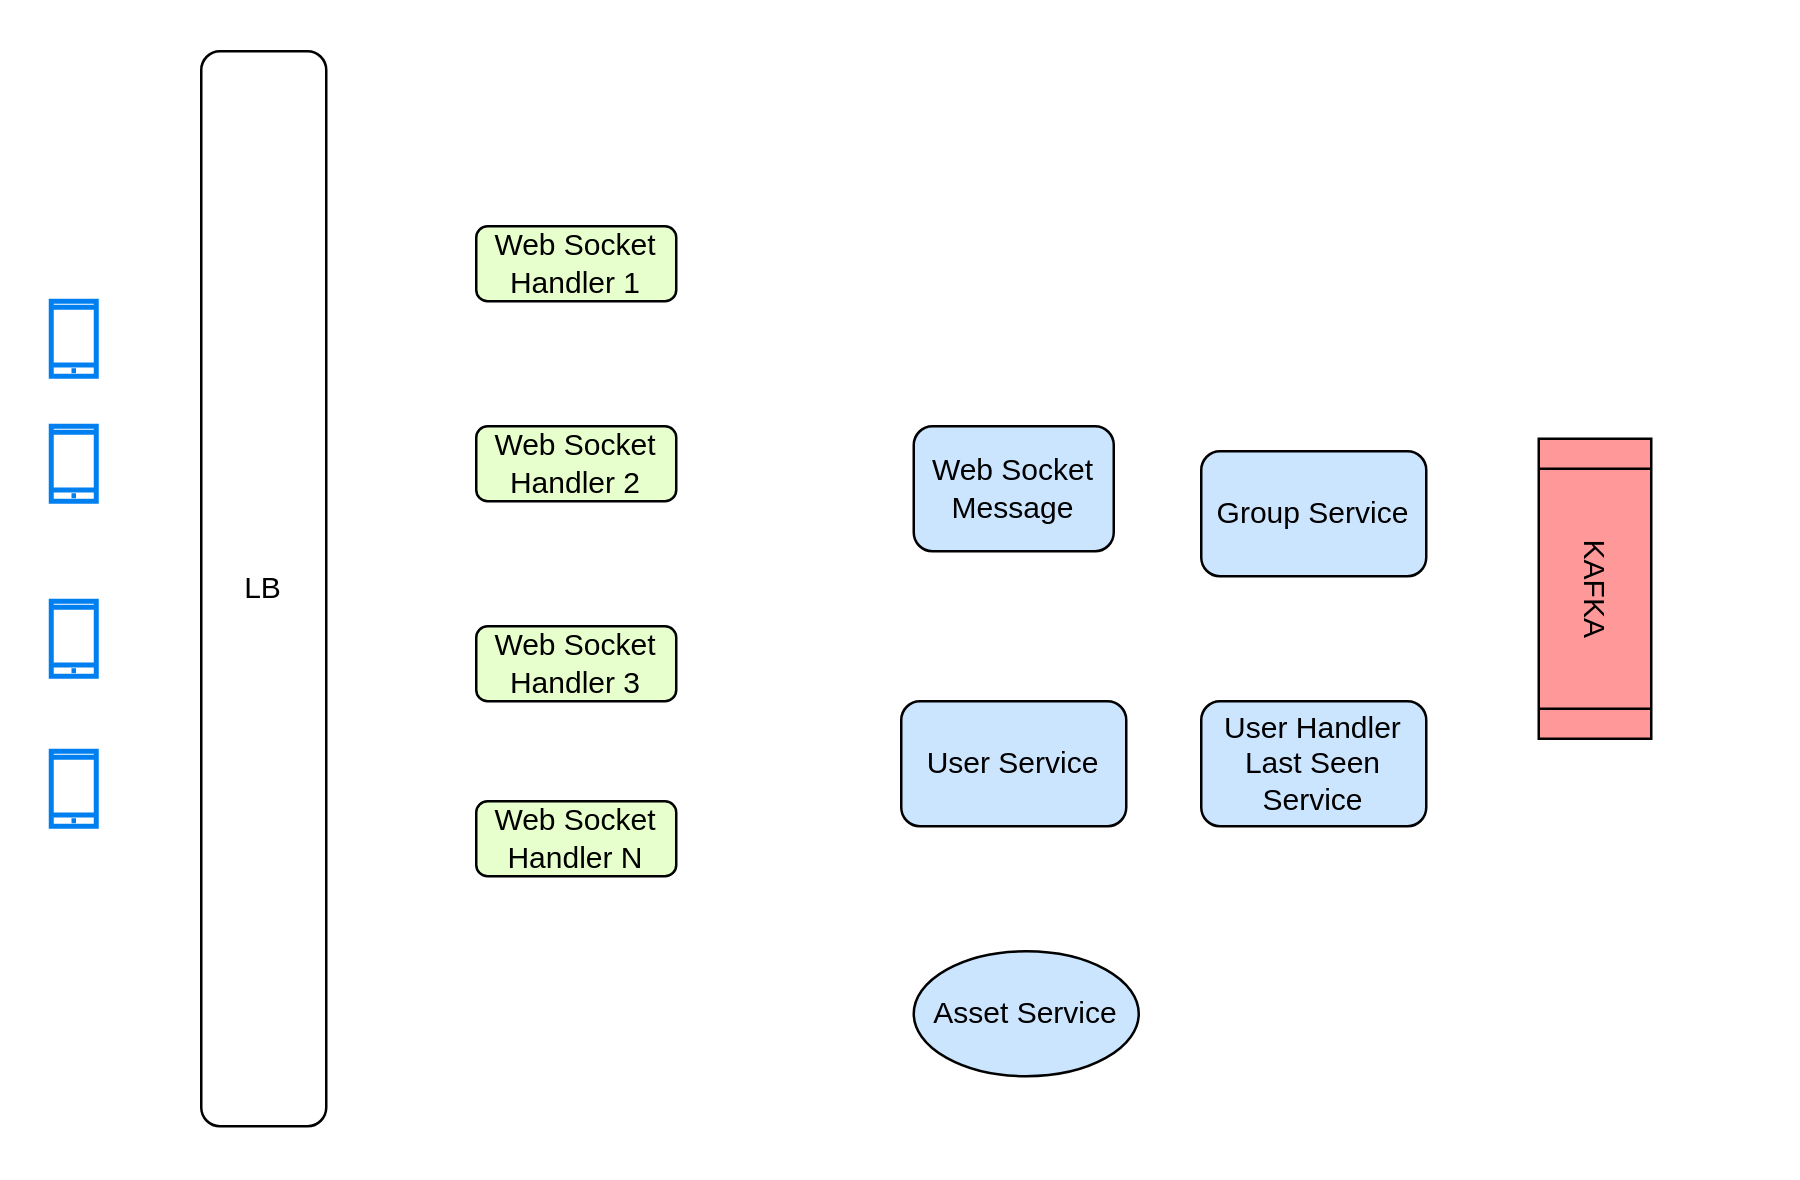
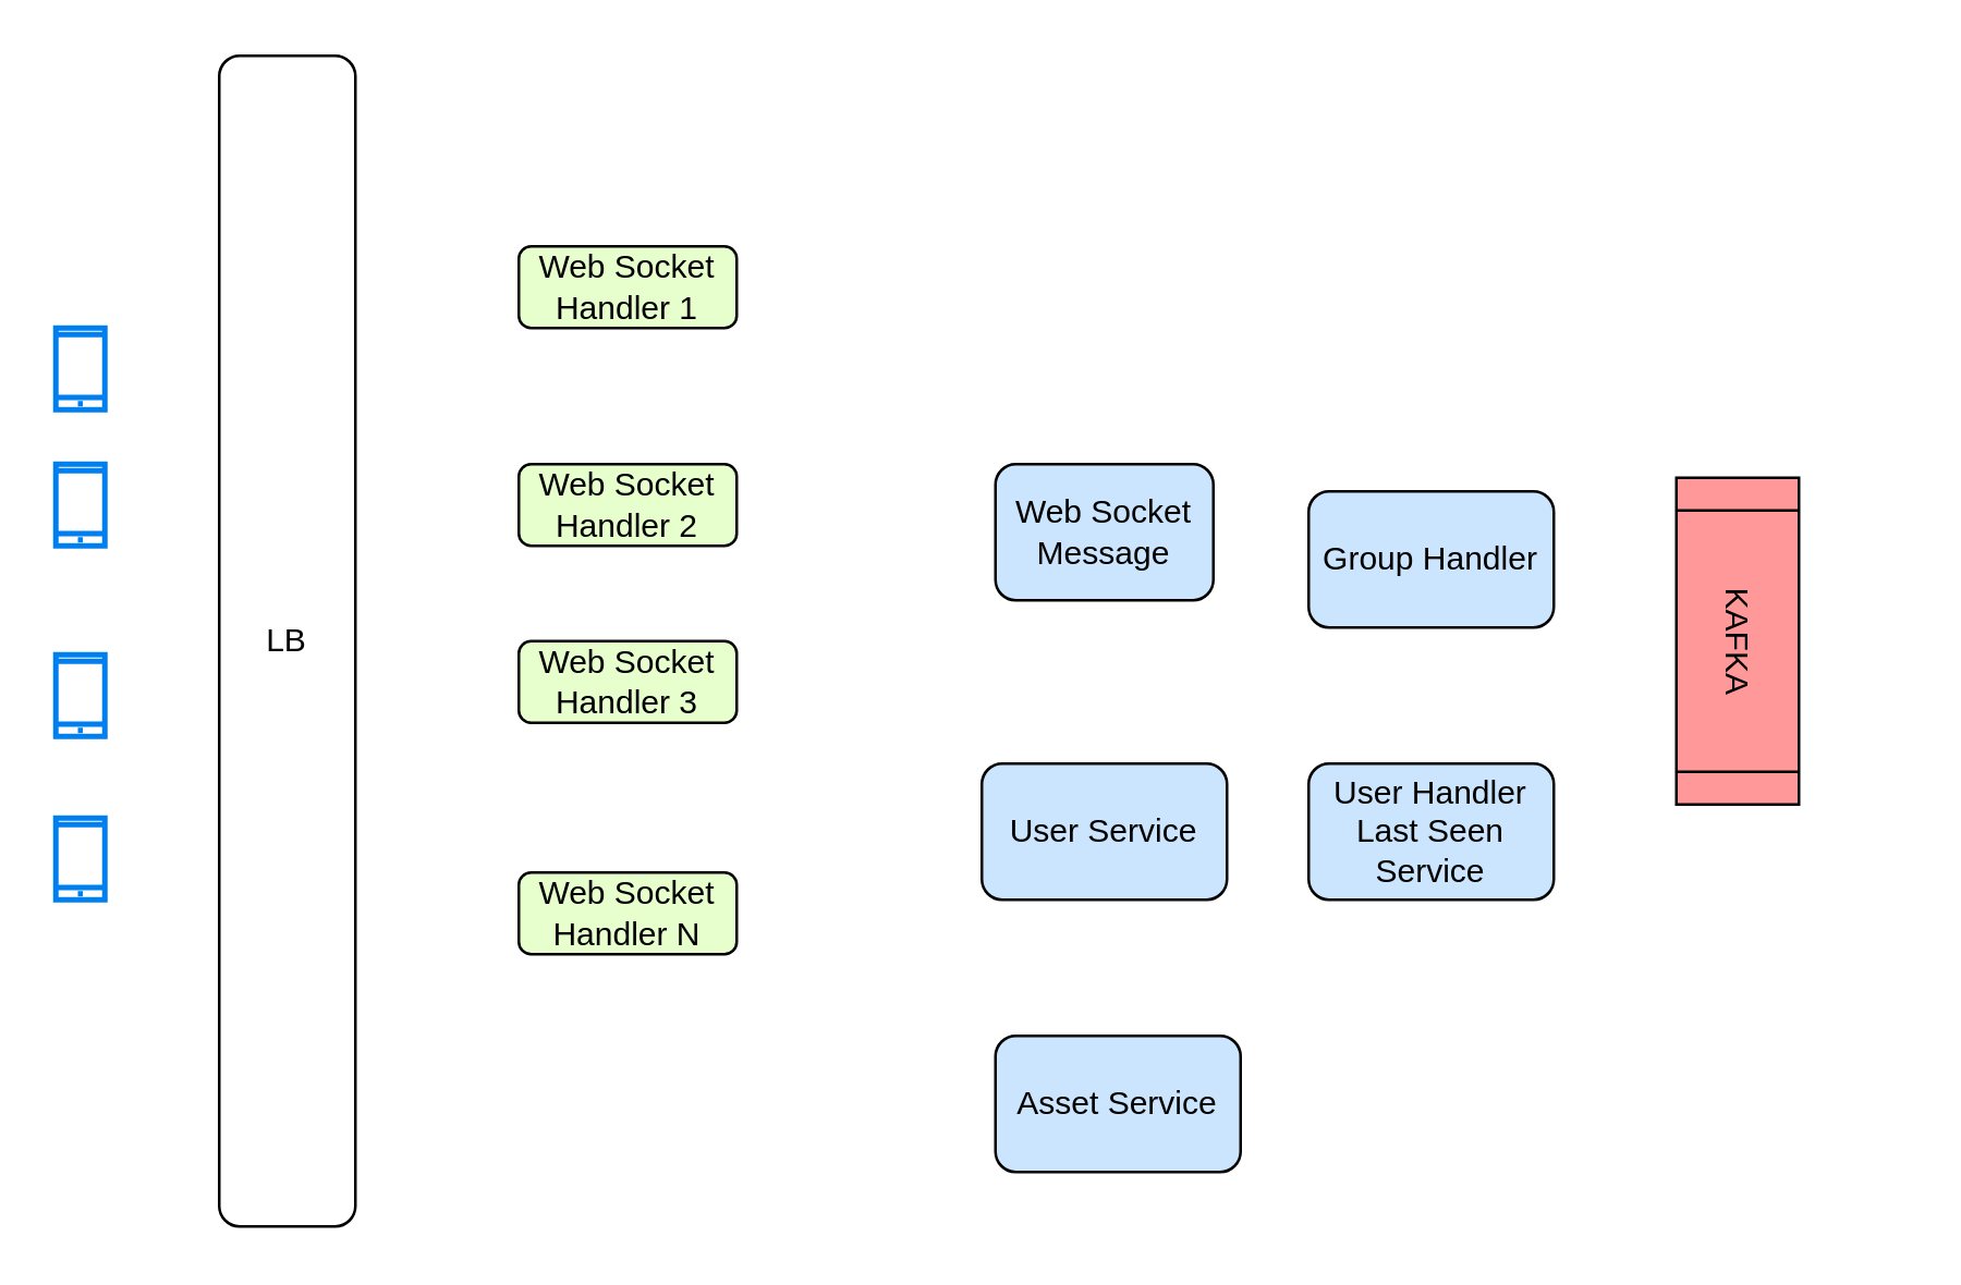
  <mxCell id="0" />
  <mxCell id="1" parent="0" />
  <mxCell id="2" value="" style="html=1;verticalLabelPosition=bottom;align=center;labelBackgroundColor=#ffffff;verticalAlign=top;strokeWidth=2;strokeColor=#0080F0;shadow=0;dashed=0;shape=mxgraph.ios7.icons.smartphone;" vertex="1" parent="1"><mxGeometry x="20" y="170" width="18" height="30" as="geometry" /></mxCell>
  <mxCell id="3" value="" style="html=1;verticalLabelPosition=bottom;align=center;labelBackgroundColor=#ffffff;verticalAlign=top;strokeWidth=2;strokeColor=#0080F0;shadow=0;dashed=0;shape=mxgraph.ios7.icons.smartphone;" vertex="1" parent="1"><mxGeometry x="20" y="300" width="18" height="30" as="geometry" /></mxCell>
  <mxCell id="4" value="" style="html=1;verticalLabelPosition=bottom;align=center;labelBackgroundColor=#ffffff;verticalAlign=top;strokeWidth=2;strokeColor=#0080F0;shadow=0;dashed=0;shape=mxgraph.ios7.icons.smartphone;" vertex="1" parent="1"><mxGeometry x="20" y="120" width="18" height="30" as="geometry" /></mxCell>
  <mxCell id="5" value="" style="html=1;verticalLabelPosition=bottom;align=center;labelBackgroundColor=#ffffff;verticalAlign=top;strokeWidth=2;strokeColor=#0080F0;shadow=0;dashed=0;shape=mxgraph.ios7.icons.smartphone;" vertex="1" parent="1"><mxGeometry x="20" y="240" width="18" height="30" as="geometry" /></mxCell>
  <mxCell id="6" value="LB" style="rounded=1;whiteSpace=wrap;html=1;" vertex="1" parent="1"><mxGeometry x="80" y="20" width="50" height="430" as="geometry" /></mxCell>
  <mxCell id="7" value="Web Socket&lt;br&gt;Handler N" style="rounded=1;whiteSpace=wrap;html=1;fillColor=#E6FFCC;" vertex="1" parent="1"><mxGeometry x="190" y="320" width="80" height="30" as="geometry" /></mxCell>
- <mxCell id="8" value="Web Socket&lt;br&gt;Handler 3" style="rounded=1;whiteSpace=wrap;html=1;fillColor=#E6FFCC;" vertex="1" parent="1"><mxGeometry x="190" y="250" width="80" height="30" as="geometry" /></mxCell>
+ <mxCell id="8" value="Web Socket&lt;br&gt;Handler 3" style="rounded=1;whiteSpace=wrap;html=1;fillColor=#E6FFCC;" vertex="1" parent="1"><mxGeometry x="190" y="235" width="80" height="30" as="geometry" /></mxCell>
  <mxCell id="9" value="Web Socket&lt;br&gt;Handler 2" style="rounded=1;whiteSpace=wrap;html=1;fillColor=#E6FFCC;" vertex="1" parent="1"><mxGeometry x="190" y="170" width="80" height="30" as="geometry" /></mxCell>
  <mxCell id="10" value="Web Socket&lt;br&gt;Handler 1" style="rounded=1;whiteSpace=wrap;html=1;fillColor=#E6FFCC;" vertex="1" parent="1"><mxGeometry x="190" y="90" width="80" height="30" as="geometry" /></mxCell>
  <mxCell id="11" value="Web Socket&lt;br&gt;Message" style="rounded=1;whiteSpace=wrap;html=1;fillColor=#CCE5FF;" vertex="1" parent="1"><mxGeometry x="365" y="170" width="80" height="50" as="geometry" /></mxCell>
  <mxCell id="12" value="User Handler&lt;br&gt;Last Seen&lt;br&gt;Service" style="rounded=1;whiteSpace=wrap;html=1;fillColor=#CCE5FF;" vertex="1" parent="1"><mxGeometry x="480" y="280" width="90" height="50" as="geometry" /></mxCell>
- <mxCell id="13" value="Group Service" style="rounded=1;whiteSpace=wrap;html=1;fillColor=#CCE5FF;" vertex="1" parent="1"><mxGeometry x="480" y="180" width="90" height="50" as="geometry" /></mxCell>
+ <mxCell id="13" value="Group Handler" style="rounded=1;whiteSpace=wrap;html=1;fillColor=#CCE5FF;" vertex="1" parent="1"><mxGeometry x="480" y="180" width="90" height="50" as="geometry" /></mxCell>
  <mxCell id="14" value="User Service" style="rounded=1;whiteSpace=wrap;html=1;fillColor=#CCE5FF;" vertex="1" parent="1"><mxGeometry x="360" y="280" width="90" height="50" as="geometry" /></mxCell>
- <mxCell id="15" value="Asset Service" style="ellipse;whiteSpace=wrap;html=1;fillColor=#CCE5FF;" vertex="1" parent="1"><mxGeometry x="365" y="380" width="90" height="50" as="geometry" /></mxCell>
+ <mxCell id="15" value="Asset Service" style="rounded=1;whiteSpace=wrap;html=1;fillColor=#CCE5FF;" vertex="1" parent="1"><mxGeometry x="365" y="380" width="90" height="50" as="geometry" /></mxCell>
  <mxCell id="16" value="KAFKA" style="shape=process;whiteSpace=wrap;html=1;backgroundOutline=1;fillColor=#FF9999;rotation=90;" vertex="1" parent="1"><mxGeometry x="577.5" y="212.5" width="120" height="45" as="geometry" /></mxCell>
